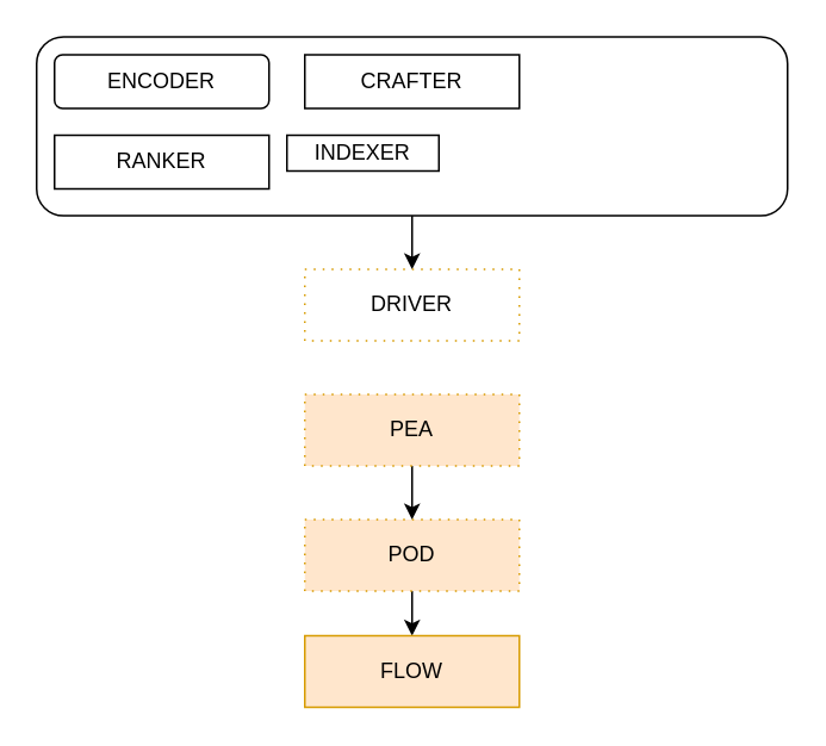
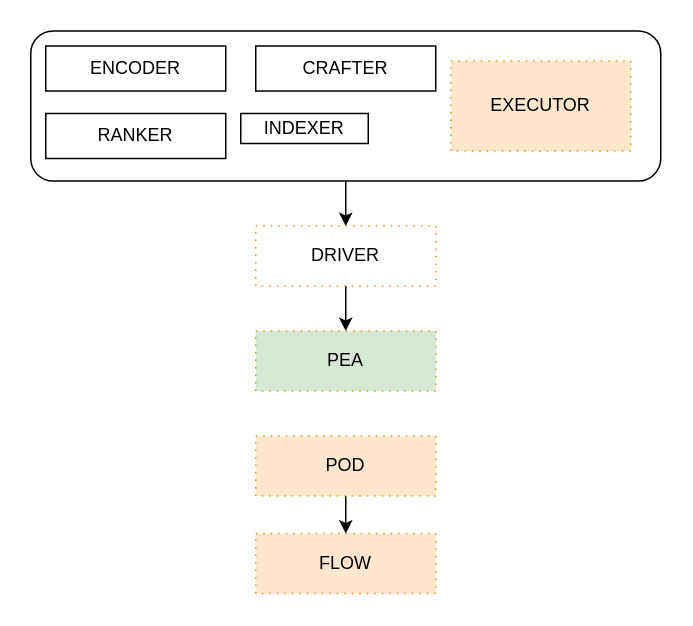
  <mxCell id="0" />
  <mxCell id="1" parent="0" />
  <mxCell id="2" style="edgeStyle=orthogonalEdgeStyle;rounded=0;orthogonalLoop=1;jettySize=auto;html=1;entryX=0.5;entryY=0;entryDx=0;entryDy=0;" edge="1" parent="1" source="3" target="10"><mxGeometry relative="1" as="geometry" /></mxCell>
  <mxCell id="3" value="" style="rounded=1;whiteSpace=wrap;html=1;" vertex="1" parent="1"><mxGeometry x="20" y="20" width="420" height="100" as="geometry" /></mxCell>
- <mxCell id="4" value="ENCODER" style="whiteSpace=wrap;html=1;rounded=1;" vertex="1" parent="1"><mxGeometry x="30" y="30" width="120" height="30" as="geometry" /></mxCell>
+ <mxCell id="4" value="ENCODER" style="rounded=0;whiteSpace=wrap;html=1;" vertex="1" parent="1"><mxGeometry x="30" y="30" width="120" height="30" as="geometry" /></mxCell>
  <mxCell id="5" value="CRAFTER" style="rounded=0;whiteSpace=wrap;html=1;" vertex="1" parent="1"><mxGeometry x="170" y="30" width="120" height="30" as="geometry" /></mxCell>
  <mxCell id="6" value="INDEXER" style="rounded=0;whiteSpace=wrap;html=1;" vertex="1" parent="1"><mxGeometry x="160" y="75" width="85" height="20" as="geometry" /></mxCell>
  <mxCell id="7" value="RANKER" style="rounded=0;whiteSpace=wrap;html=1;" vertex="1" parent="1"><mxGeometry x="30" y="75" width="120" height="30" as="geometry" /></mxCell>
+ <mxCell id="8" value="EXECUTOR" style="rounded=0;whiteSpace=wrap;html=1;fillColor=#ffe6cc;strokeColor=#d79b00;dashed=1;dashPattern=1 4;" vertex="1" parent="1"><mxGeometry x="300" y="40" width="120" height="60" as="geometry" /></mxCell>
+ <mxCell id="9" style="edgeStyle=orthogonalEdgeStyle;rounded=0;orthogonalLoop=1;jettySize=auto;html=1;entryX=0.5;entryY=0;entryDx=0;entryDy=0;" edge="1" parent="1" source="10" target="12"><mxGeometry relative="1" as="geometry" /></mxCell>
  <mxCell id="10" value="DRIVER" style="rounded=0;whiteSpace=wrap;html=1;dashed=1;dashPattern=1 4;fillColor=#ffffff;strokeColor=#d79b00;" vertex="1" parent="1"><mxGeometry x="170" y="150" width="120" height="40" as="geometry" /></mxCell>
- <mxCell id="11" style="edgeStyle=orthogonalEdgeStyle;rounded=0;orthogonalLoop=1;jettySize=auto;html=1;entryX=0.5;entryY=0;entryDx=0;entryDy=0;" edge="1" parent="1" source="12" target="14"><mxGeometry relative="1" as="geometry"><mxPoint x="230" y="300" as="targetPoint" /></mxGeometry></mxCell>
- <mxCell id="12" value="PEA" style="rounded=0;whiteSpace=wrap;html=1;dashed=1;dashPattern=1 4;fillColor=#ffe6cc;strokeColor=#d79b00;" vertex="1" parent="1"><mxGeometry x="170" y="220" width="120" height="40" as="geometry" /></mxCell>
+ <mxCell id="12" value="PEA" style="rounded=0;whiteSpace=wrap;html=1;dashed=1;dashPattern=1 4;fillColor=#d5e8d4;strokeColor=#d79b00;" vertex="1" parent="1"><mxGeometry x="170" y="220" width="120" height="40" as="geometry" /></mxCell>
  <mxCell id="13" style="edgeStyle=orthogonalEdgeStyle;rounded=0;orthogonalLoop=1;jettySize=auto;html=1;exitX=0.5;exitY=1;exitDx=0;exitDy=0;entryX=0.5;entryY=0;entryDx=0;entryDy=0;" edge="1" parent="1" source="14" target="15"><mxGeometry relative="1" as="geometry" /></mxCell>
  <mxCell id="14" value="POD" style="rounded=0;whiteSpace=wrap;html=1;dashed=1;dashPattern=1 4;fillColor=#ffe6cc;strokeColor=#d79b00;" vertex="1" parent="1"><mxGeometry x="170" y="290" width="120" height="40" as="geometry" /></mxCell>
- <mxCell id="15" value="FLOW" style="rounded=0;whiteSpace=wrap;html=1;dashed=0;dashPattern=1 4;fillColor=#ffe6cc;strokeColor=#d79b00;" vertex="1" parent="1"><mxGeometry x="170" y="355" width="120" height="40" as="geometry" /></mxCell>
+ <mxCell id="15" value="FLOW" style="rounded=0;whiteSpace=wrap;html=1;dashed=1;dashPattern=1 4;fillColor=#ffe6cc;strokeColor=#d79b00;" vertex="1" parent="1"><mxGeometry x="170" y="355" width="120" height="40" as="geometry" /></mxCell>
